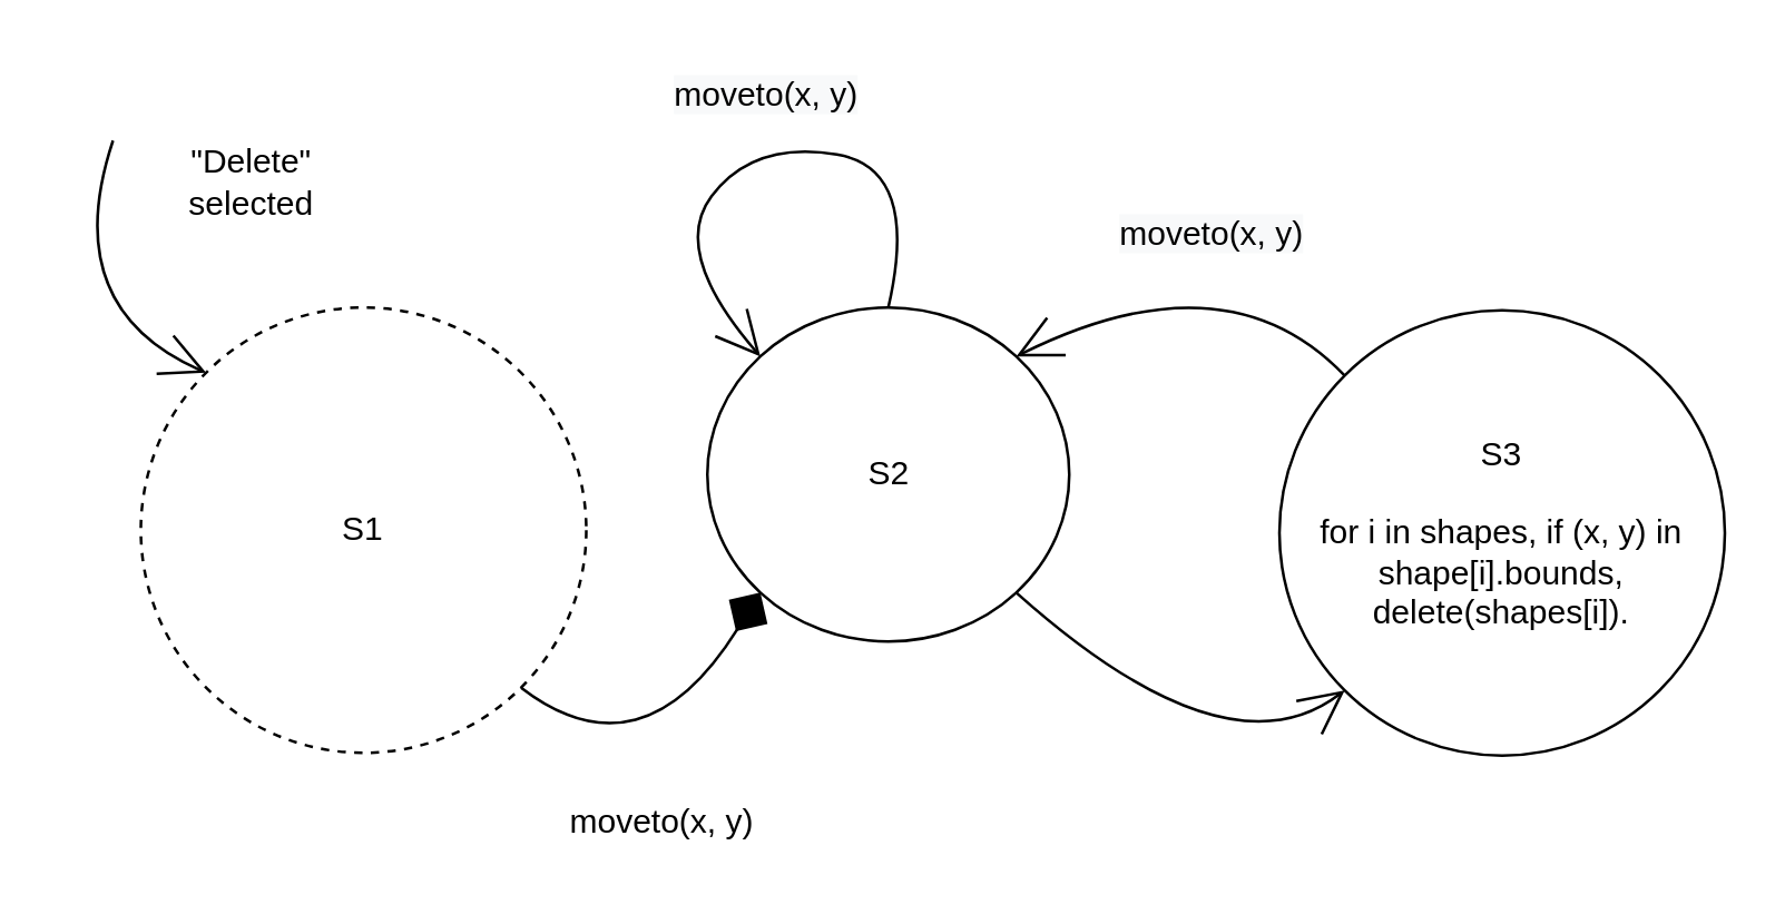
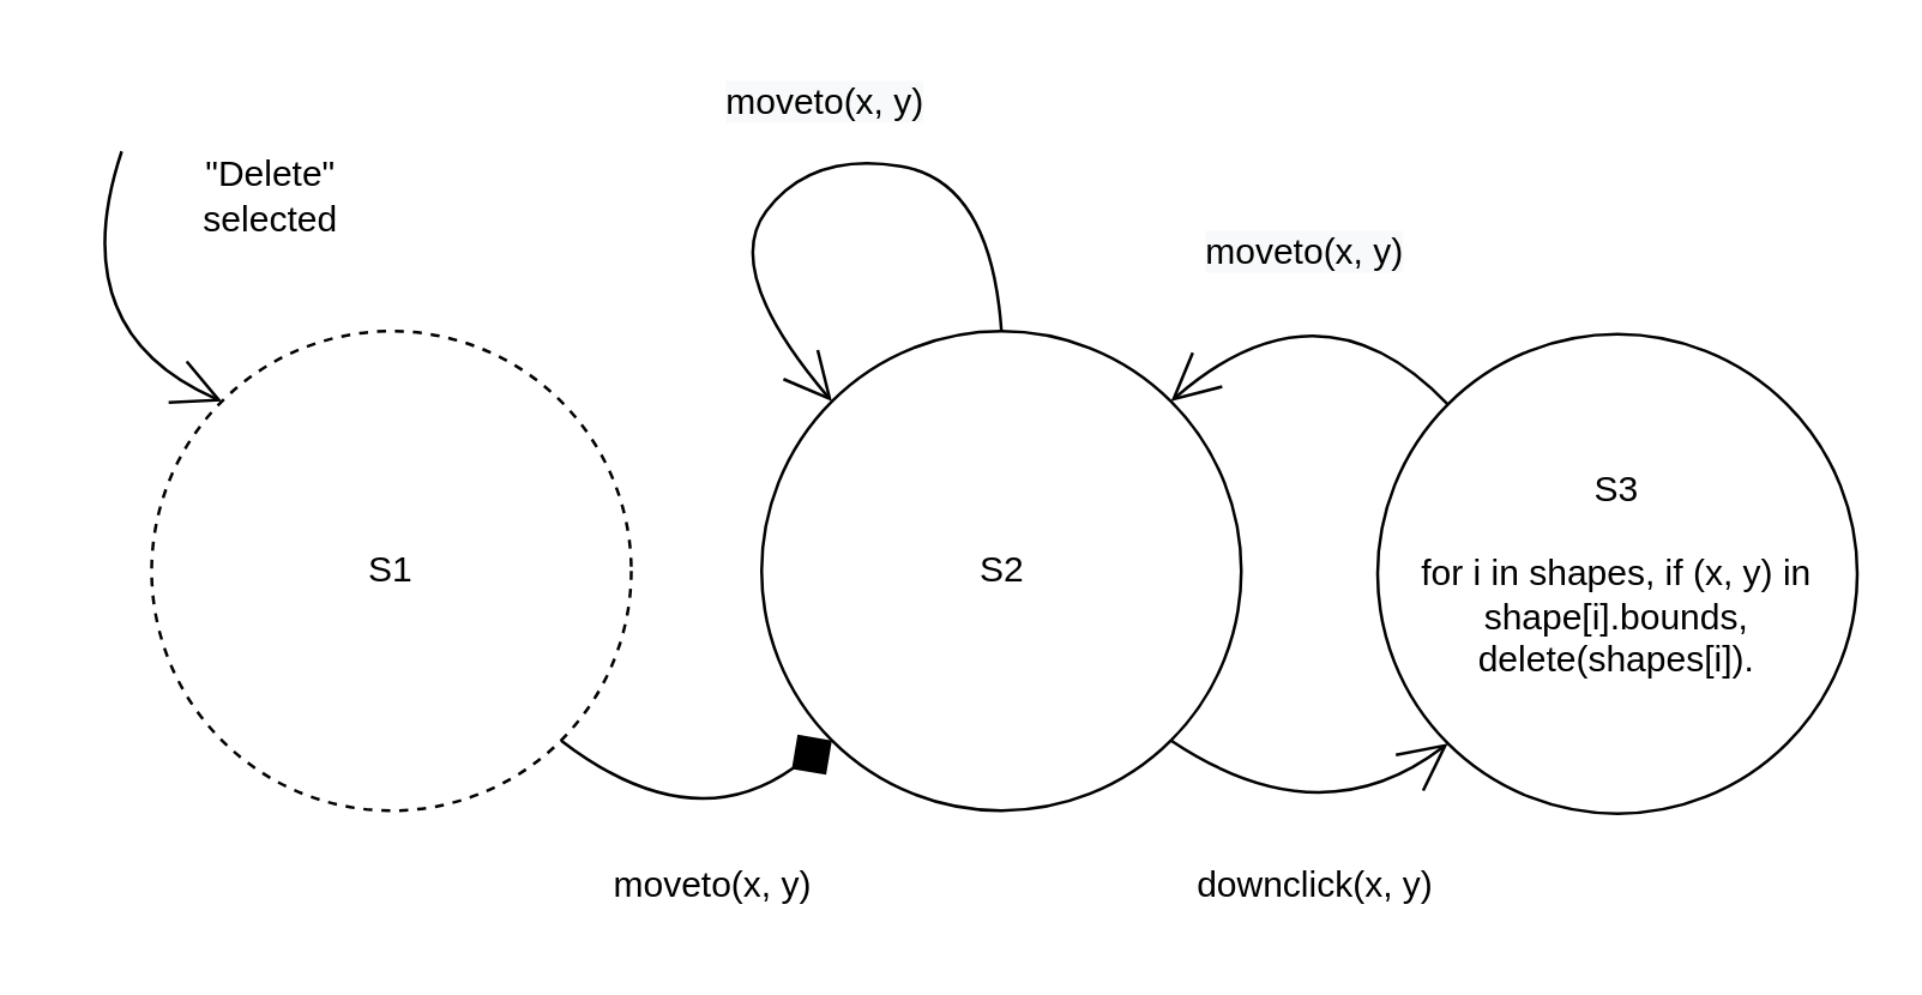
  <mxCell id="0" />
  <mxCell id="1" parent="0" />
  <mxCell id="2" style="edgeStyle=none;curved=1;rounded=0;orthogonalLoop=1;jettySize=auto;html=1;exitX=1;exitY=1;exitDx=0;exitDy=0;entryX=0;entryY=1;entryDx=0;entryDy=0;endArrow=diamond;startSize=14;endSize=14;sourcePerimeterSpacing=8;targetPerimeterSpacing=8;" edge="1" parent="1" source="3" target="5"><mxGeometry relative="1" as="geometry"><Array as="points"><mxPoint x="230" y="280" /></Array></mxGeometry></mxCell>
  <mxCell id="3" value="S1" style="ellipse;whiteSpace=wrap;html=1;hachureGap=4;dashed=1;" vertex="1" parent="1"><mxGeometry x="50" y="110" width="160" height="160" as="geometry" /></mxCell>
  <mxCell id="4" style="edgeStyle=none;curved=1;rounded=0;orthogonalLoop=1;jettySize=auto;html=1;exitX=1;exitY=1;exitDx=0;exitDy=0;entryX=0;entryY=1;entryDx=0;entryDy=0;endArrow=open;startSize=14;endSize=14;sourcePerimeterSpacing=8;targetPerimeterSpacing=8;" edge="1" parent="1" source="5" target="7"><mxGeometry relative="1" as="geometry"><Array as="points"><mxPoint x="440" y="280" /></Array></mxGeometry></mxCell>
- <mxCell id="5" value="S2" style="ellipse;whiteSpace=wrap;html=1;hachureGap=4;" vertex="1" parent="1"><mxGeometry x="253.5" y="110" width="130" height="120" as="geometry" /></mxCell>
+ <mxCell id="5" value="S2" style="ellipse;whiteSpace=wrap;html=1;hachureGap=4;" vertex="1" parent="1"><mxGeometry x="253.5" y="110" width="160" height="160" as="geometry" /></mxCell>
  <mxCell id="6" style="edgeStyle=none;curved=1;rounded=0;orthogonalLoop=1;jettySize=auto;html=1;exitX=0;exitY=0;exitDx=0;exitDy=0;entryX=1;entryY=0;entryDx=0;entryDy=0;endArrow=open;startSize=14;endSize=14;sourcePerimeterSpacing=8;targetPerimeterSpacing=8;" edge="1" parent="1" source="7" target="5"><mxGeometry relative="1" as="geometry"><Array as="points"><mxPoint x="440" y="90" /></Array></mxGeometry></mxCell>
  <mxCell id="7" value="S3&lt;br&gt;&lt;br&gt;for i in shapes, if (x, y) in shape[i].bounds, delete(shapes[i])." style="ellipse;whiteSpace=wrap;html=1;hachureGap=4;" vertex="1" parent="1"><mxGeometry x="459" y="111" width="160" height="160" as="geometry" /></mxCell>
  <mxCell id="8" style="edgeStyle=none;curved=1;rounded=0;orthogonalLoop=1;jettySize=auto;html=1;exitX=0.5;exitY=0;exitDx=0;exitDy=0;entryX=0;entryY=0;entryDx=0;entryDy=0;endArrow=open;startSize=14;endSize=14;sourcePerimeterSpacing=8;targetPerimeterSpacing=8;" edge="1" parent="1" source="5" target="5"><mxGeometry relative="1" as="geometry"><Array as="points"><mxPoint x="330" y="60" /><mxPoint x="270" y="50" /><mxPoint x="240" y="90" /></Array></mxGeometry></mxCell>
  <mxCell id="9" value="" style="edgeStyle=none;orthogonalLoop=1;jettySize=auto;html=1;rounded=0;endArrow=open;startSize=14;endSize=14;sourcePerimeterSpacing=8;targetPerimeterSpacing=8;curved=1;entryX=0;entryY=0;entryDx=0;entryDy=0;" edge="1" parent="1" target="3"><mxGeometry width="120" relative="1" as="geometry"><mxPoint x="40" y="50" as="sourcePoint" /><mxPoint x="110" y="60" as="targetPoint" /><Array as="points"><mxPoint x="20" y="110" /></Array></mxGeometry></mxCell>
  <mxCell id="10" value="&quot;Delete&quot; selected" style="text;strokeColor=none;fillColor=none;html=1;align=center;verticalAlign=middle;whiteSpace=wrap;rounded=0;hachureGap=4;" vertex="1" parent="1"><mxGeometry x="60" y="50" width="60" height="30" as="geometry" /></mxCell>
  <mxCell id="11" value="moveto(x, y)" style="text;strokeColor=none;fillColor=none;html=1;align=center;verticalAlign=middle;whiteSpace=wrap;rounded=0;hachureGap=4;" vertex="1" parent="1"><mxGeometry x="193.5" y="280" width="86.5" height="30" as="geometry" /></mxCell>
  <mxCell id="12" value="&lt;span style=&quot;color: rgb(0, 0, 0); font-family: Helvetica; font-size: 12px; font-style: normal; font-variant-ligatures: normal; font-variant-caps: normal; font-weight: 400; letter-spacing: normal; orphans: 2; text-align: center; text-indent: 0px; text-transform: none; widows: 2; word-spacing: 0px; -webkit-text-stroke-width: 0px; background-color: rgb(248, 249, 250); text-decoration-thickness: initial; text-decoration-style: initial; text-decoration-color: initial; float: none; display: inline !important;&quot;&gt;moveto(x, y)&lt;/span&gt;" style="text;whiteSpace=wrap;html=1;" vertex="1" parent="1"><mxGeometry x="240" y="20" width="100" height="40" as="geometry" /></mxCell>
  <mxCell id="13" value="&lt;span style=&quot;color: rgb(0, 0, 0); font-family: Helvetica; font-size: 12px; font-style: normal; font-variant-ligatures: normal; font-variant-caps: normal; font-weight: 400; letter-spacing: normal; orphans: 2; text-align: center; text-indent: 0px; text-transform: none; widows: 2; word-spacing: 0px; -webkit-text-stroke-width: 0px; background-color: rgb(248, 249, 250); text-decoration-thickness: initial; text-decoration-style: initial; text-decoration-color: initial; float: none; display: inline !important;&quot;&gt;moveto(x, y)&lt;/span&gt;" style="text;whiteSpace=wrap;html=1;" vertex="1" parent="1"><mxGeometry x="400" y="70" width="100" height="40" as="geometry" /></mxCell>
+ <mxCell id="14" value="downclick(x, y)" style="text;strokeColor=none;fillColor=none;html=1;align=center;verticalAlign=middle;whiteSpace=wrap;rounded=0;hachureGap=4;" vertex="1" parent="1"><mxGeometry x="390" y="280" width="96.5" height="30" as="geometry" /></mxCell>
